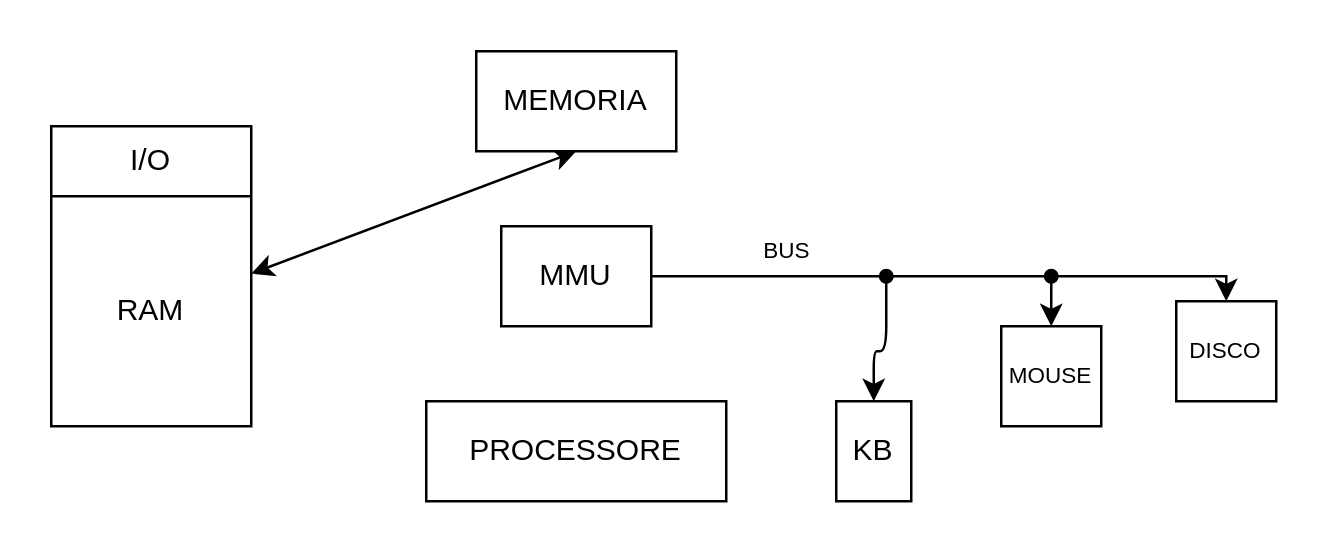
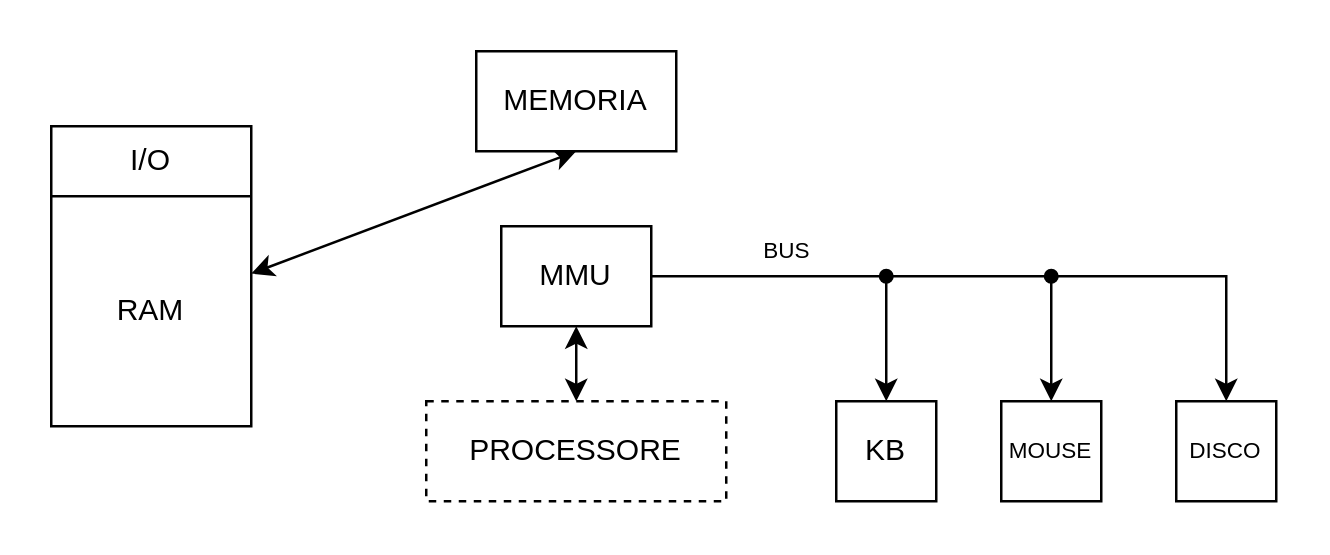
  <mxCell id="0" />
  <mxCell id="1" parent="0" />
  <mxCell id="2" value="" style="shape=table;startSize=0;container=1;collapsible=0;childLayout=tableLayout;" vertex="1" parent="1"><mxGeometry x="20" y="50" width="80" height="120" as="geometry" /></mxCell>
  <mxCell id="3" value="" style="shape=tableRow;horizontal=0;startSize=0;swimlaneHead=0;swimlaneBody=0;top=0;left=0;bottom=0;right=0;collapsible=0;dropTarget=0;fillColor=none;points=[[0,0.5],[1,0.5]];portConstraint=eastwest;" vertex="1" parent="2"><mxGeometry width="80" height="28" as="geometry" /></mxCell>
  <mxCell id="4" value="I/O" style="shape=partialRectangle;html=1;whiteSpace=wrap;connectable=0;overflow=hidden;fillColor=none;top=0;left=0;bottom=0;right=0;pointerEvents=1;" vertex="1" parent="3"><mxGeometry width="80" height="28" as="geometry"><mxRectangle width="80" height="28" as="alternateBounds" /></mxGeometry></mxCell>
  <mxCell id="5" value="" style="shape=tableRow;horizontal=0;startSize=0;swimlaneHead=0;swimlaneBody=0;top=0;left=0;bottom=0;right=0;collapsible=0;dropTarget=0;fillColor=none;points=[[0,0.5],[1,0.5]];portConstraint=eastwest;" vertex="1" parent="2"><mxGeometry y="28" width="80" height="92" as="geometry" /></mxCell>
  <mxCell id="6" value="RAM" style="shape=partialRectangle;html=1;whiteSpace=wrap;connectable=0;overflow=hidden;fillColor=none;top=0;left=0;bottom=0;right=0;pointerEvents=1;" vertex="1" parent="5"><mxGeometry width="80" height="92" as="geometry"><mxRectangle width="80" height="92" as="alternateBounds" /></mxGeometry></mxCell>
  <mxCell id="7" style="edgeStyle=none;html=1;exitX=0.5;exitY=1;exitDx=0;exitDy=0;startArrow=classic;startFill=1;" edge="1" parent="1" source="8" target="6"><mxGeometry relative="1" as="geometry" /></mxCell>
  <mxCell id="8" value="MEMORIA" style="rounded=0;whiteSpace=wrap;html=1;" vertex="1" parent="1"><mxGeometry x="190" y="20" width="80" height="40" as="geometry" /></mxCell>
- <mxCell id="9" value="PROCESSORE" style="rounded=0;whiteSpace=wrap;html=1;" vertex="1" parent="1"><mxGeometry x="170" y="160" width="120" height="40" as="geometry" /></mxCell>
+ <mxCell id="9" value="PROCESSORE" style="rounded=0;whiteSpace=wrap;html=1;dashed=1;" vertex="1" parent="1"><mxGeometry x="170" y="160" width="120" height="40" as="geometry" /></mxCell>
+ <mxCell id="10" style="edgeStyle=none;html=1;exitX=0.5;exitY=1;exitDx=0;exitDy=0;entryX=0.5;entryY=0;entryDx=0;entryDy=0;startArrow=classic;startFill=1;" edge="1" parent="1" source="12" target="9"><mxGeometry relative="1" as="geometry" /></mxCell>
  <mxCell id="11" style="edgeStyle=none;html=1;exitX=1;exitY=0.5;exitDx=0;exitDy=0;entryX=0.039;entryY=0.578;entryDx=0;entryDy=0;entryPerimeter=0;fontSize=9;startArrow=none;startFill=0;endArrow=none;endFill=0;" edge="1" parent="1" source="12" target="15"><mxGeometry relative="1" as="geometry" /></mxCell>
  <mxCell id="12" value="MMU" style="rounded=0;whiteSpace=wrap;html=1;" vertex="1" parent="1"><mxGeometry x="200" y="90" width="60" height="40" as="geometry" /></mxCell>
  <mxCell id="13" style="edgeStyle=none;html=1;entryX=-0.083;entryY=0.511;entryDx=0;entryDy=0;entryPerimeter=0;fontSize=9;startArrow=none;startFill=0;endArrow=none;endFill=0;" edge="1" parent="1" source="15" target="18"><mxGeometry relative="1" as="geometry" /></mxCell>
  <mxCell id="14" style="edgeStyle=orthogonalEdgeStyle;html=1;entryX=0.5;entryY=0;entryDx=0;entryDy=0;fontSize=9;startArrow=none;startFill=0;" edge="1" parent="1" source="15" target="19"><mxGeometry relative="1" as="geometry" /></mxCell>
  <mxCell id="15" value="" style="shape=waypoint;sketch=0;fillStyle=solid;size=6;pointerEvents=1;points=[];fillColor=none;resizable=0;rotatable=0;perimeter=centerPerimeter;snapToPoint=1;fontSize=12;" vertex="1" parent="1"><mxGeometry x="344" y="100" width="20" height="20" as="geometry" /></mxCell>
  <mxCell id="16" style="edgeStyle=orthogonalEdgeStyle;html=1;entryX=0.5;entryY=0;entryDx=0;entryDy=0;fontSize=9;startArrow=none;startFill=0;rounded=0;" edge="1" parent="1" source="18" target="21"><mxGeometry relative="1" as="geometry" /></mxCell>
  <mxCell id="17" style="edgeStyle=orthogonalEdgeStyle;html=1;entryX=0.5;entryY=0;entryDx=0;entryDy=0;fontSize=9;startArrow=none;startFill=0;" edge="1" parent="1" source="18" target="20"><mxGeometry relative="1" as="geometry" /></mxCell>
  <mxCell id="18" value="" style="shape=waypoint;sketch=0;fillStyle=solid;size=6;pointerEvents=1;points=[];fillColor=none;resizable=0;rotatable=0;perimeter=centerPerimeter;snapToPoint=1;fontSize=12;" vertex="1" parent="1"><mxGeometry x="410" y="100" width="20" height="20" as="geometry" /></mxCell>
- <mxCell id="19" value="KB" style="whiteSpace=wrap;html=1;aspect=fixed;" vertex="1" parent="1"><mxGeometry x="334" y="160" width="30" height="40" as="geometry" /></mxCell>
- <mxCell id="20" value="&lt;font style=&quot;font-size: 9px;&quot;&gt;MOUSE&lt;/font&gt;" style="whiteSpace=wrap;html=1;aspect=fixed;fontSize=9;" vertex="1" parent="1"><mxGeometry x="400" y="130" width="40" height="40" as="geometry" /></mxCell>
- <mxCell id="21" value="DISCO" style="whiteSpace=wrap;html=1;aspect=fixed;fontSize=9;" vertex="1" parent="1"><mxGeometry x="470" y="120" width="40" height="40" as="geometry" /></mxCell>
+ <mxCell id="19" value="KB" style="whiteSpace=wrap;html=1;aspect=fixed;" vertex="1" parent="1"><mxGeometry x="334" y="160" width="40" height="40" as="geometry" /></mxCell>
+ <mxCell id="20" value="&lt;font style=&quot;font-size: 9px;&quot;&gt;MOUSE&lt;/font&gt;" style="whiteSpace=wrap;html=1;aspect=fixed;fontSize=9;" vertex="1" parent="1"><mxGeometry x="400" y="160" width="40" height="40" as="geometry" /></mxCell>
+ <mxCell id="21" value="DISCO" style="whiteSpace=wrap;html=1;aspect=fixed;fontSize=9;" vertex="1" parent="1"><mxGeometry x="470" y="160" width="40" height="40" as="geometry" /></mxCell>
  <mxCell id="22" value="BUS" style="text;html=1;align=center;verticalAlign=middle;resizable=0;points=[];autosize=1;strokeColor=none;fillColor=none;fontSize=9;" vertex="1" parent="1"><mxGeometry x="294" y="90" width="40" height="20" as="geometry" /></mxCell>
